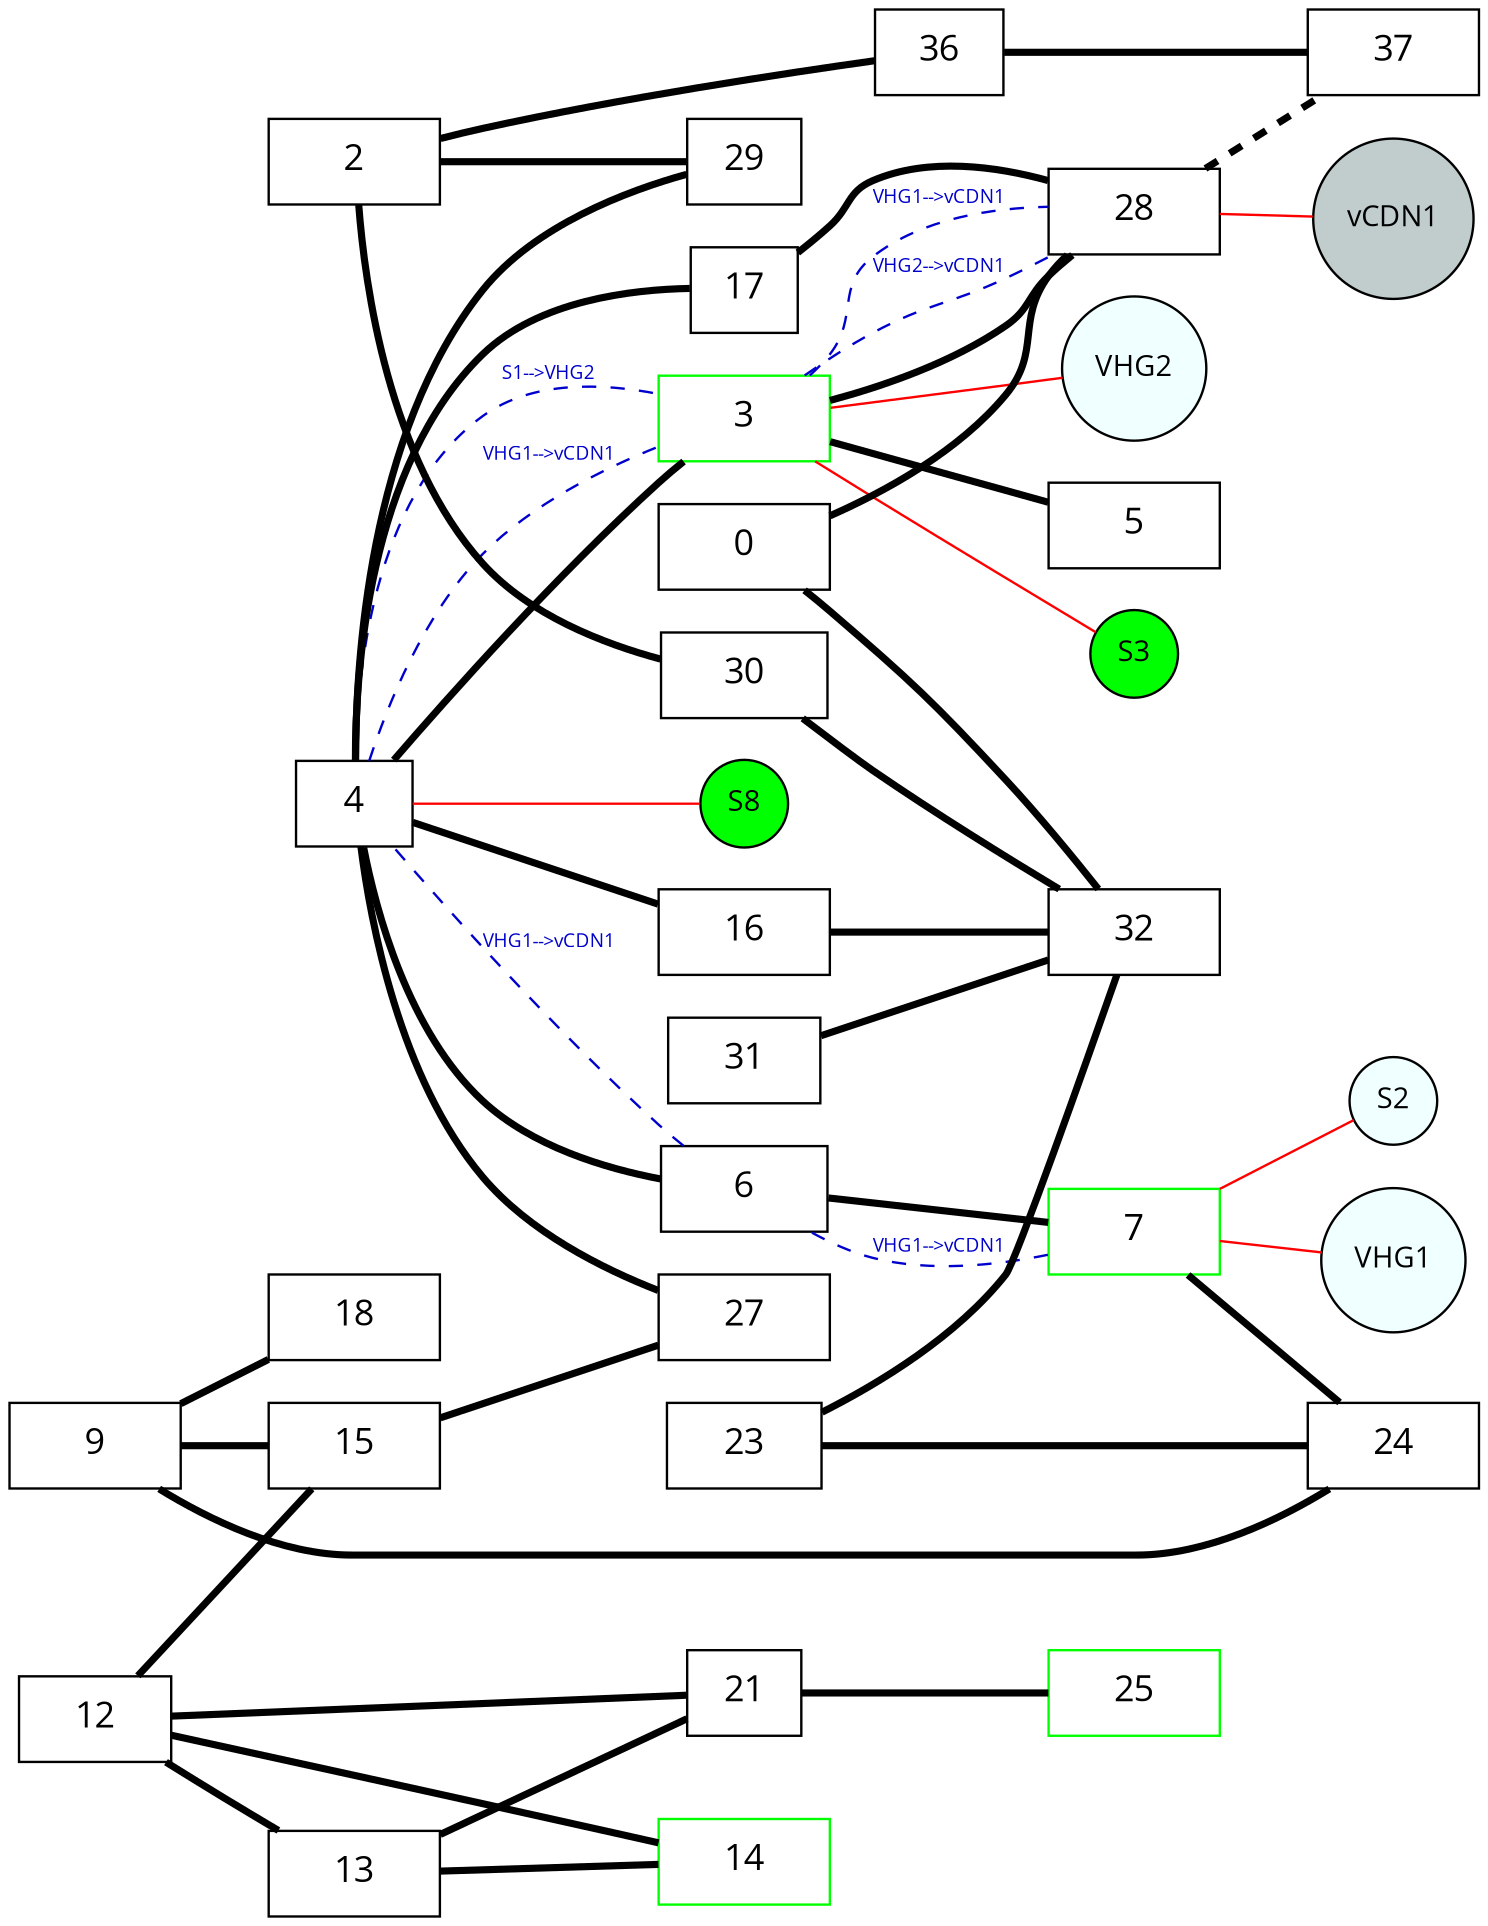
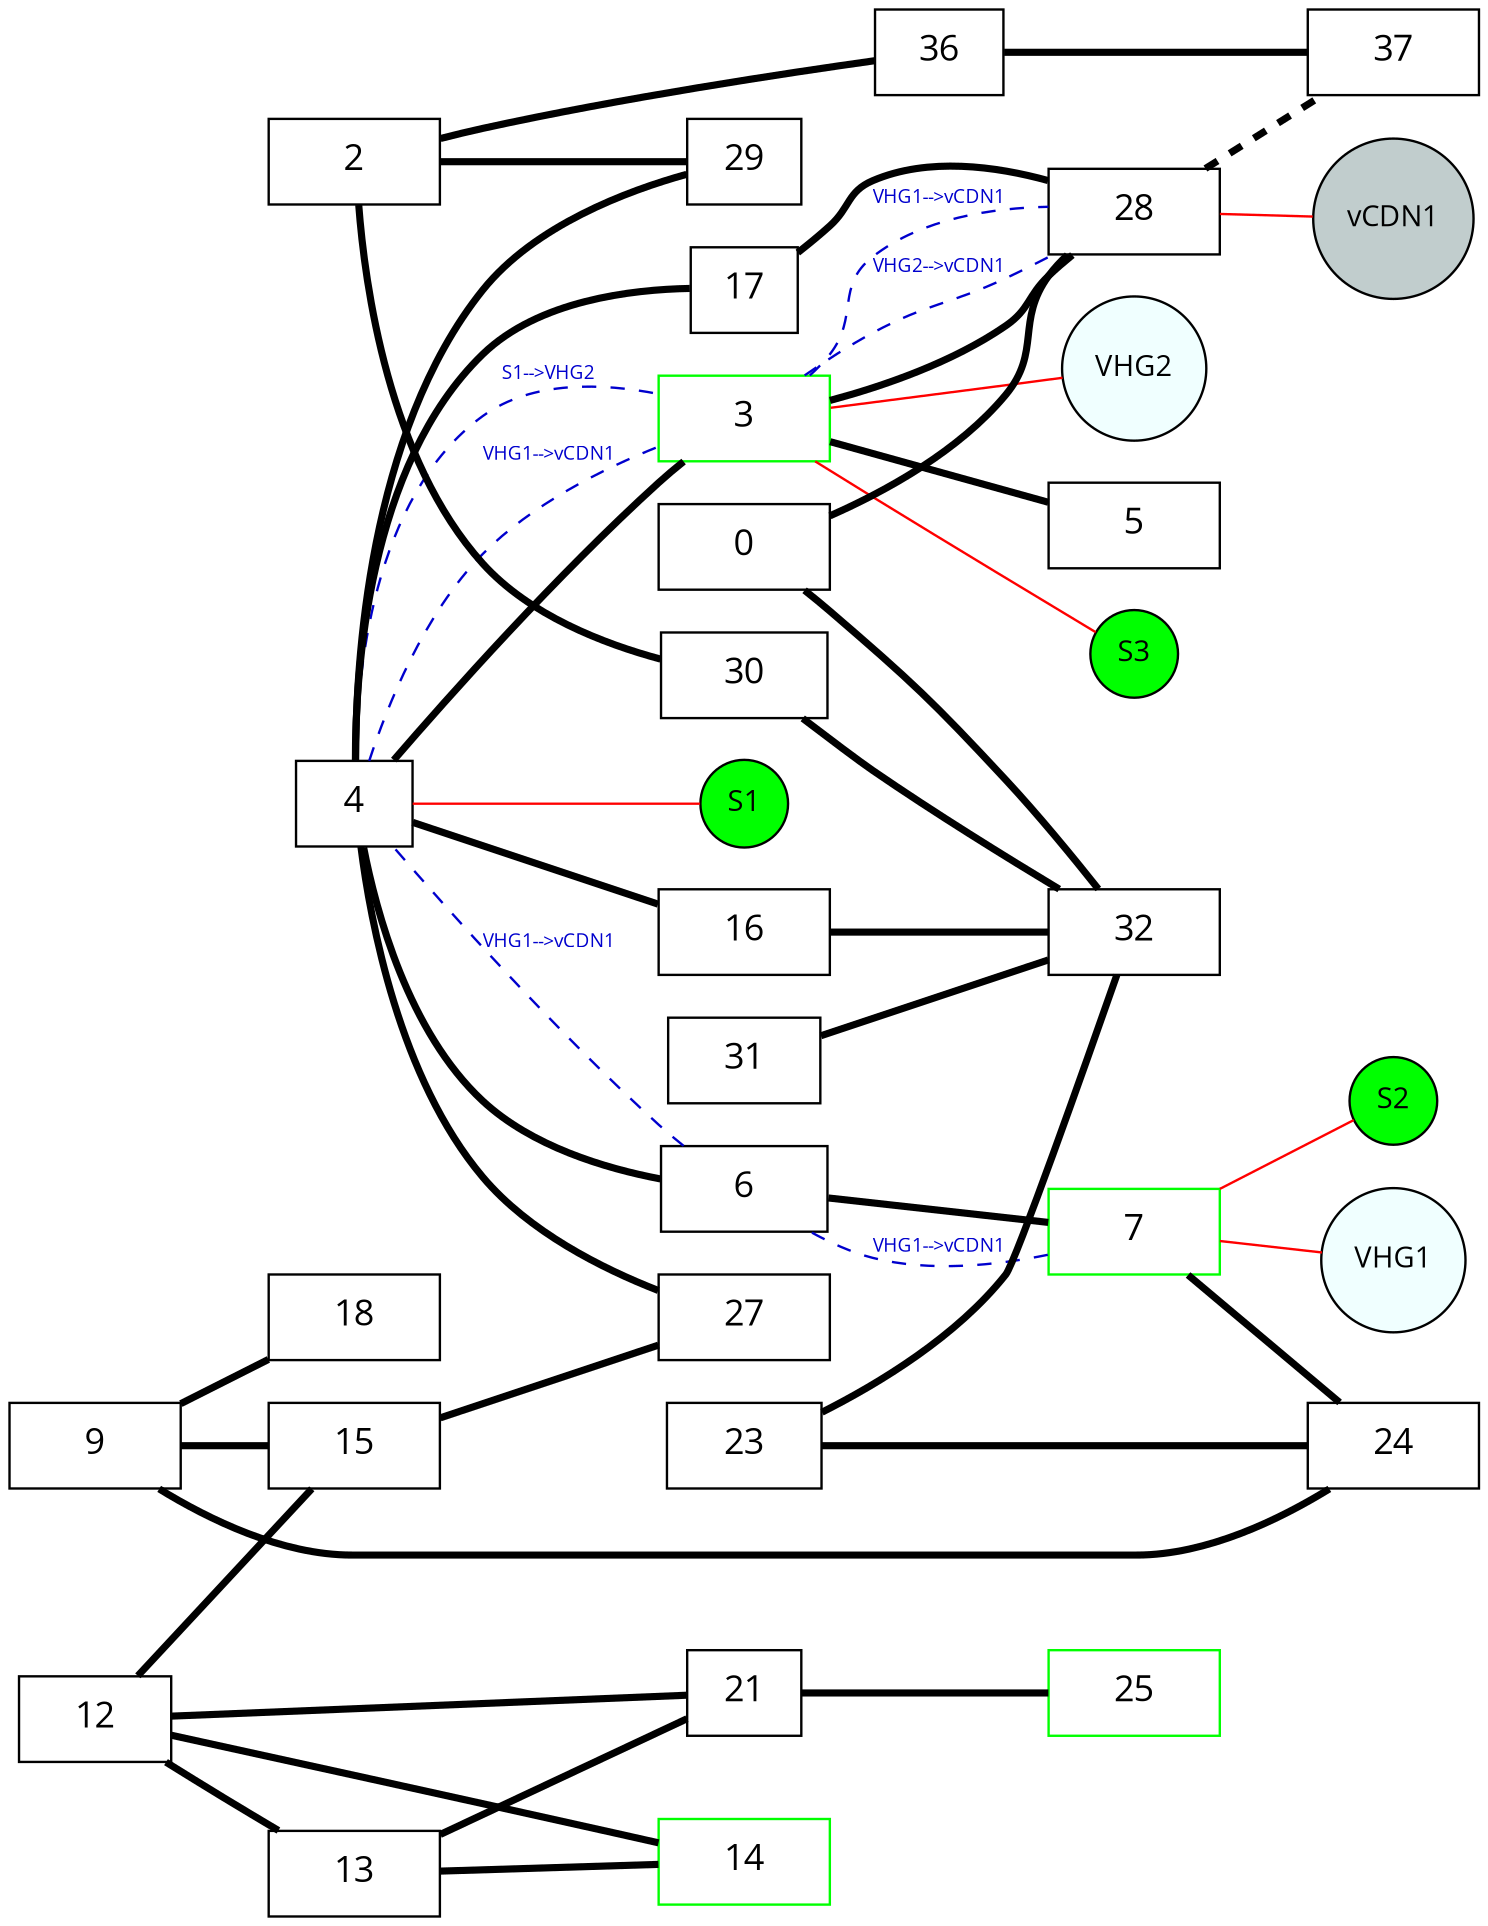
  graph {
    fontname="Open Sans"
    rankdir=LR
    node [color=black fontname="Open Sans" fontsize=15 shape=box]
    edge [fontname="Open Sans" fontsize=15 penwidth=3]
    28 [width=1.000000]
    3 [color=green1 width=1.000000]
    4 [width=0.676219]
    7 [color=green1 width=1.000000]
    6 [width=0.965864]
    37 [width=1.000000]
    vCDN1 [fillcolor=azure3 fontsize=12 shape=circle style=filled color=""]
    5 [width=1.000000]
    S3 [fillcolor=green fontsize=12 shape=circle style=filled color=""]
    VHG2 [fillcolor=azure1 fontsize=12 shape=circle style=filled color=""]
    27 [width=1.000000]
    29 [width=0.661616]
    17 [width=0.624093]
    16 [width=1.000000]
-   S1 [fillcolor=green fontsize=12 shape=circle style=filled label=S8 color=""]
+   S1 [fillcolor=green fontsize=12 shape=circle style=filled color=""]
    24 [width=1.000000]
-   S2 [fillcolor=azure1 fontsize=12 shape=circle style=filled color=""]
+   S2 [fillcolor=green fontsize=12 shape=circle style=filled color=""]
    VHG1 [fillcolor=azure1 fontsize=12 shape=circle style=filled color=""]
    25 [color=green1 width=1.000000]
    21 [width=0.671837]
    23 [width=0.898503]
    32 [width=1.000000]
    0 [width=1.000000]
    2 [width=1.000000]
    30 [width=0.974412]
    36 [width=0.753582]
    9 [width=1.000000]
    15 [width=1.000000]
    18 [width=1.000000]
    13 [width=1.000000]
    14 [color=green1 width=1.000000]
    12 [width=0.887901]
    31 [width=0.887214]
    subgraph sub_1 {
      28
      3
      4
      7
      6
    }
    28 -- 37 [style=dashed]
    28 -- vCDN1 [color=red fontsize="" penwidth=""]
    3 -- 28 [color=blue3 fontcolor=blue3 fontsize=8 label="VHG1-->vCDN1" penwidth=1 style=dashed weight=0]
    3 -- 28 [color=blue3 fontcolor=blue3 fontsize=8 label="VHG2-->vCDN1" penwidth=1 style=dashed weight=0]
    3 -- 28
    3 -- 4
    3 -- 5
    3 -- S3 [color=red fontsize="" penwidth=""]
    3 -- VHG2 [color=red fontsize="" penwidth=""]
    4 -- 3 [color=blue3 fontcolor=blue3 fontsize=8 label="S1-->VHG2" penwidth=1 style=dashed weight=0]
    4 -- 3 [color=blue3 fontcolor=blue3 fontsize=8 label="VHG1-->vCDN1" penwidth=1 style=dashed weight=0]
    4 -- 6
    4 -- 27
    4 -- 29
    4 -- 17
    4 -- 16
    4 -- S1 [color=red fontsize="" penwidth=""]
    7 -- 6 [color=blue3 fontcolor=blue3 fontsize=8 label="VHG1-->vCDN1" penwidth=1 style=dashed weight=0]
    7 -- 24
    7 -- S2 [color=red fontsize="" penwidth=""]
    7 -- VHG1 [color=red fontsize="" penwidth=""]
    6 -- 4 [color=blue3 fontcolor=blue3 fontsize=8 label="VHG1-->vCDN1" penwidth=1 style=dashed weight=0]
    6 -- 7
    17 -- 28
    16 -- 32
    21 -- 25
    23 -- 24
    23 -- 32
    0 -- 28
    0 -- 32
    2 -- 29
    2 -- 30
    2 -- 36
    30 -- 32
    36 -- 37
    9 -- 24
    9 -- 15
    9 -- 18
    15 -- 27
    13 -- 21
    13 -- 14
    12 -- 21
    12 -- 15
    12 -- 13
    12 -- 14
    31 -- 32
  }
